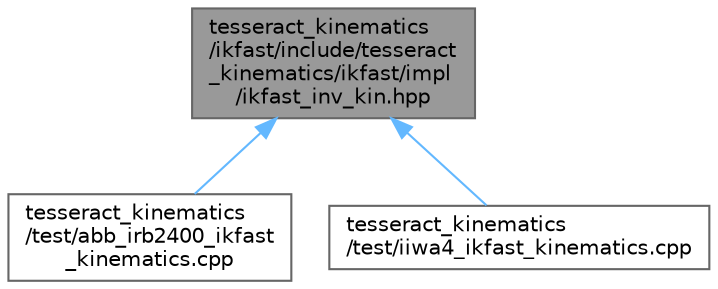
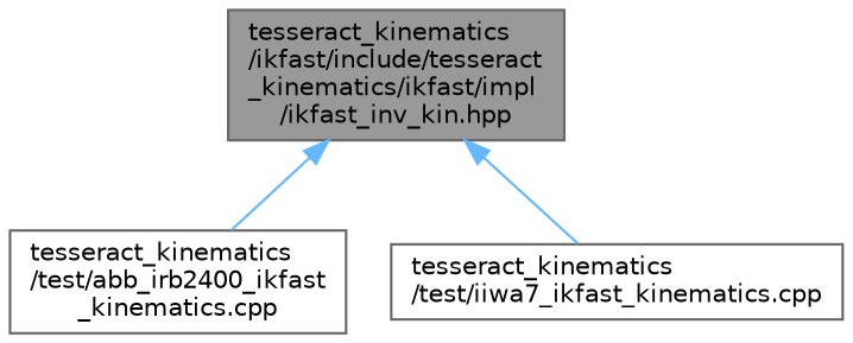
  digraph {
    node [color=grey40 fillcolor=white fontname=Helvetica fontsize=10 shape=box style=filled]
    edge [color=steelblue1 dir=back fontname=Helvetica fontsize=10 labelfontname=Helvetica labelfontsize=10 style=solid]
    n1 [color=gray40 fillcolor=grey60 fontcolor=black height=0.2 label="tesseract_kinematics\l/ikfast/include/tesseract\l_kinematics/ikfast/impl\l/ikfast_inv_kin.hpp" width=0.4]
    n2 [height=0.2 label="tesseract_kinematics\l/test/abb_irb2400_ikfast\l_kinematics.cpp" width=0.4]
-   n3 [height=0.2 label="tesseract_kinematics\l/test/iiwa4_ikfast_kinematics.cpp" width=0.4]
+   n3 [height=0.2 label="tesseract_kinematics\l/test/iiwa7_ikfast_kinematics.cpp" width=0.4]
    n1 -> n2
    n1 -> n3
  }
